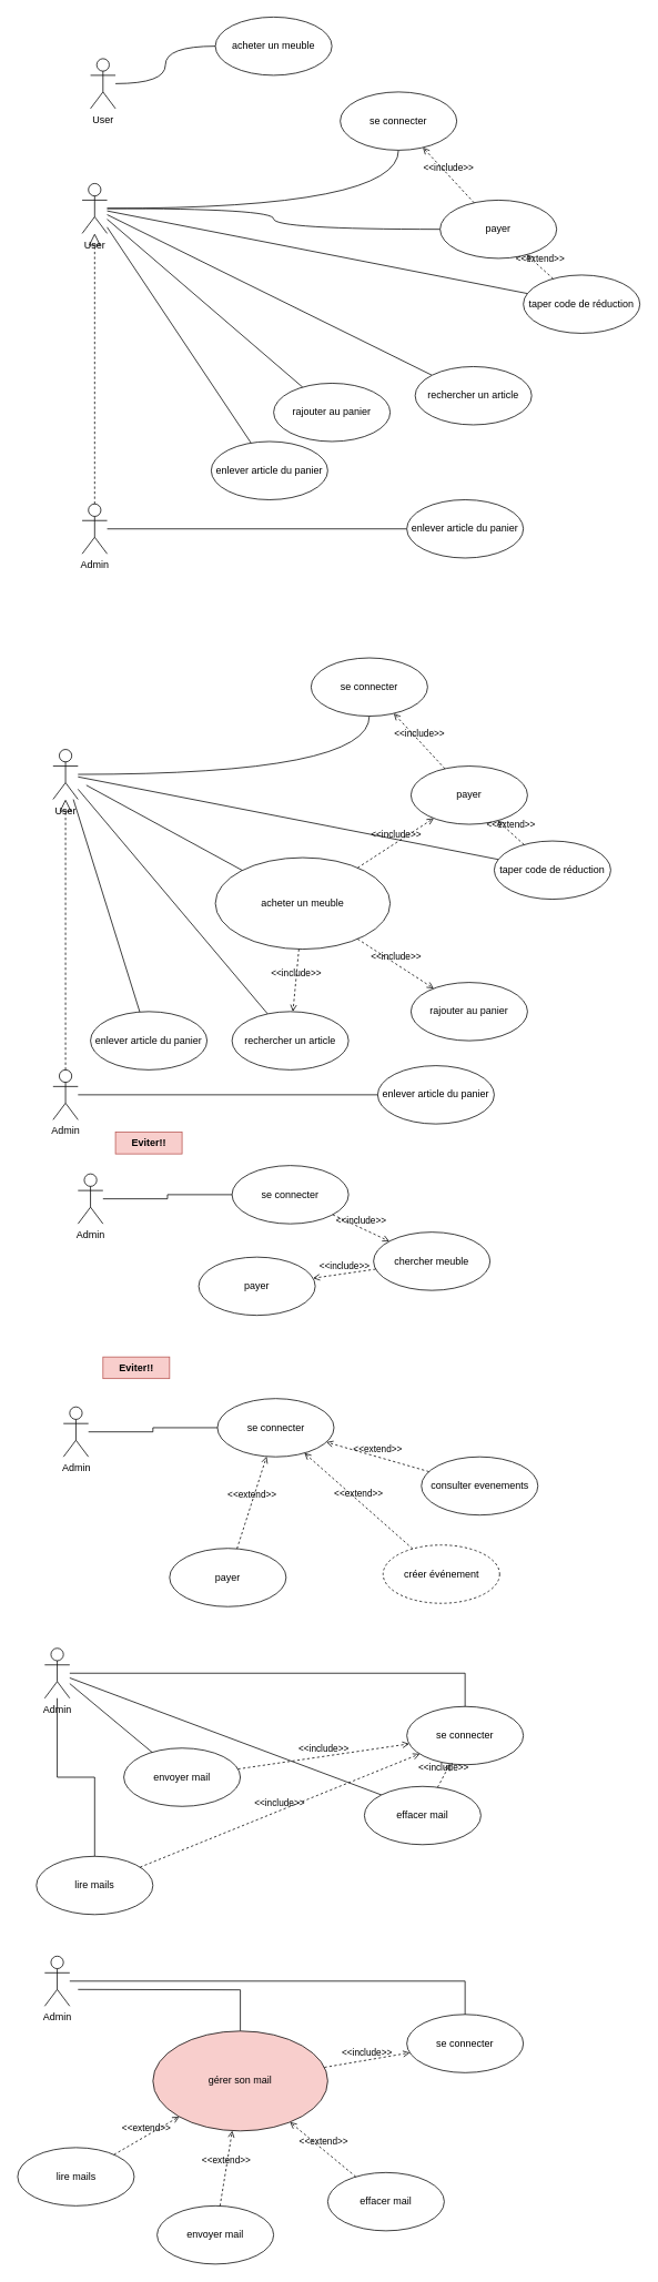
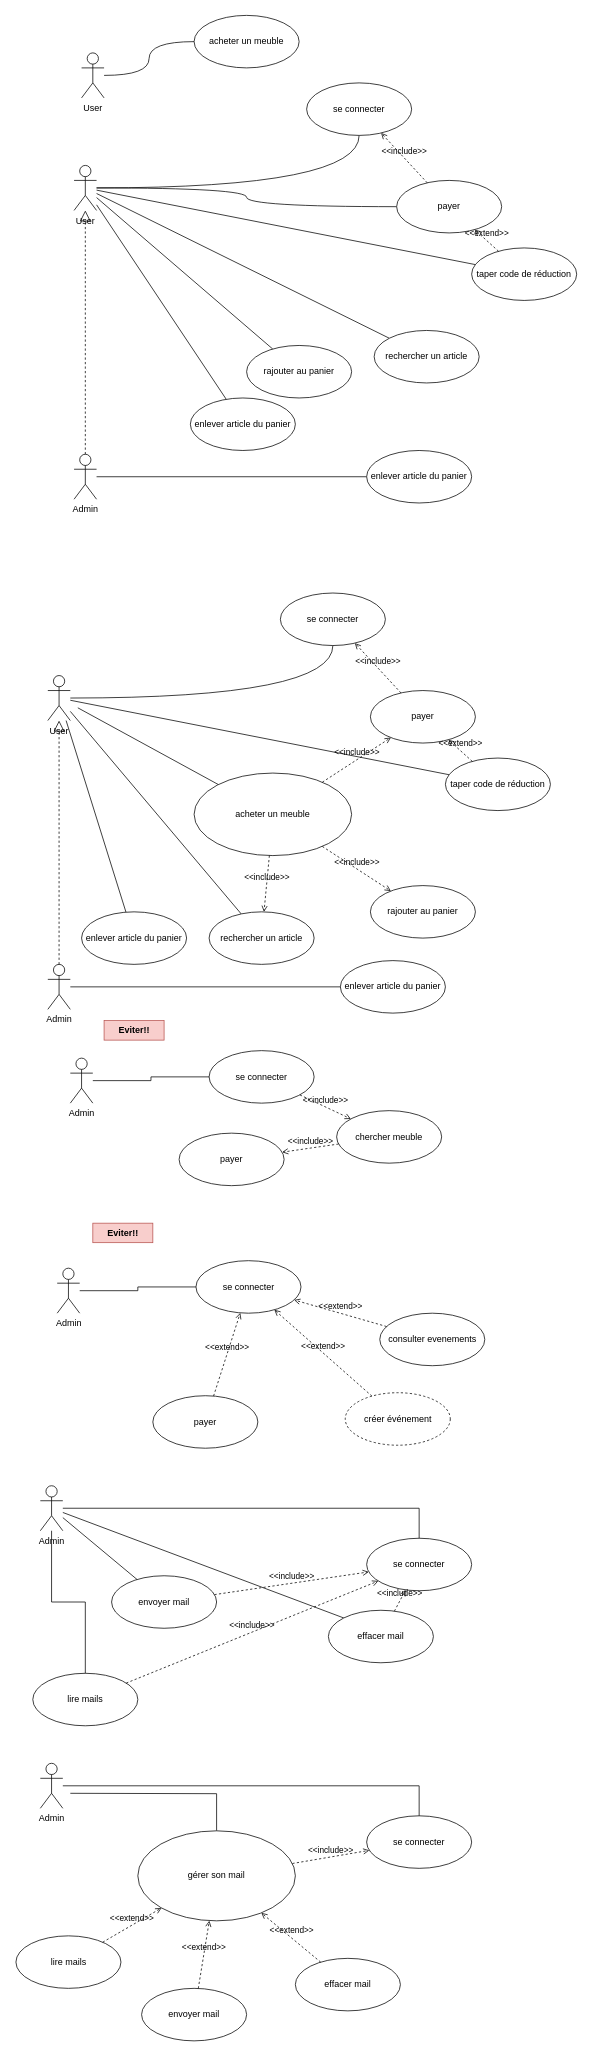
  <mxCell id="0" />
  <mxCell id="1" parent="0" />
  <mxCell id="2" style="edgeStyle=orthogonalEdgeStyle;rounded=0;orthogonalLoop=1;jettySize=auto;html=1;endArrow=none;endFill=0;curved=1;" edge="1" parent="1" source="3" target="4"><mxGeometry relative="1" as="geometry" /></mxCell>
  <mxCell id="3" value="User" style="shape=umlActor;verticalLabelPosition=bottom;verticalAlign=top;html=1;" vertex="1" parent="1"><mxGeometry x="108" y="70" width="30" height="60" as="geometry" /></mxCell>
  <mxCell id="4" value="acheter un meuble" style="ellipse;whiteSpace=wrap;html=1;" vertex="1" parent="1"><mxGeometry x="258" y="20" width="140" height="70" as="geometry" /></mxCell>
  <mxCell id="5" style="edgeStyle=orthogonalEdgeStyle;rounded=0;orthogonalLoop=1;jettySize=auto;html=1;endArrow=none;endFill=0;curved=1;" edge="1" parent="1" source="6" target="7"><mxGeometry relative="1" as="geometry" /></mxCell>
  <mxCell id="6" value="User" style="shape=umlActor;verticalLabelPosition=bottom;verticalAlign=top;html=1;" vertex="1" parent="1"><mxGeometry x="98" y="220" width="30" height="60" as="geometry" /></mxCell>
  <mxCell id="7" value="se connecter" style="ellipse;whiteSpace=wrap;html=1;" vertex="1" parent="1"><mxGeometry x="408" y="110" width="140" height="70" as="geometry" /></mxCell>
  <mxCell id="8" style="edgeStyle=orthogonalEdgeStyle;rounded=0;orthogonalLoop=1;jettySize=auto;html=1;endArrow=none;endFill=0;curved=1;" edge="1" parent="1" target="9" source="6"><mxGeometry relative="1" as="geometry"><mxPoint x="168" y="440" as="sourcePoint" /></mxGeometry></mxCell>
  <mxCell id="9" value="payer" style="ellipse;whiteSpace=wrap;html=1;" vertex="1" parent="1"><mxGeometry x="528" y="240" width="140" height="70" as="geometry" /></mxCell>
  <mxCell id="10" style="rounded=0;orthogonalLoop=1;jettySize=auto;html=1;endArrow=none;endFill=0;" edge="1" parent="1" target="11" source="6"><mxGeometry relative="1" as="geometry"><mxPoint x="8" y="360" as="sourcePoint" /></mxGeometry></mxCell>
  <mxCell id="11" value="rechercher un article" style="ellipse;whiteSpace=wrap;html=1;" vertex="1" parent="1"><mxGeometry x="498" y="440" width="140" height="70" as="geometry" /></mxCell>
  <mxCell id="12" style="rounded=0;orthogonalLoop=1;jettySize=auto;html=1;endArrow=none;endFill=0;" edge="1" parent="1" target="13" source="6"><mxGeometry relative="1" as="geometry"><mxPoint x="13" y="390" as="sourcePoint" /></mxGeometry></mxCell>
  <mxCell id="13" value="rajouter au panier" style="ellipse;whiteSpace=wrap;html=1;" vertex="1" parent="1"><mxGeometry x="328" y="460" width="140" height="70" as="geometry" /></mxCell>
  <mxCell id="14" style="rounded=0;orthogonalLoop=1;jettySize=auto;html=1;endArrow=none;endFill=0;" edge="1" parent="1" target="15" source="6"><mxGeometry relative="1" as="geometry"><mxPoint x="-2" y="380" as="sourcePoint" /></mxGeometry></mxCell>
  <mxCell id="15" value="enlever article du panier" style="ellipse;whiteSpace=wrap;html=1;" vertex="1" parent="1"><mxGeometry x="253" y="530" width="140" height="70" as="geometry" /></mxCell>
  <mxCell id="16" style="rounded=0;orthogonalLoop=1;jettySize=auto;html=1;endArrow=none;endFill=0;" edge="1" parent="1" target="17" source="6"><mxGeometry relative="1" as="geometry"><mxPoint x="258" y="240" as="sourcePoint" /></mxGeometry></mxCell>
  <mxCell id="17" value="taper code de réduction" style="ellipse;whiteSpace=wrap;html=1;" vertex="1" parent="1"><mxGeometry x="628" y="330" width="140" height="70" as="geometry" /></mxCell>
  <mxCell id="18" value="&amp;lt;&amp;lt;include&amp;gt;&amp;gt;" style="html=1;verticalAlign=bottom;labelBackgroundColor=none;endArrow=open;endFill=0;dashed=1;rounded=0;" edge="1" parent="1" source="9" target="7"><mxGeometry width="160" relative="1" as="geometry"><mxPoint x="338" y="591.103" as="sourcePoint" /><mxPoint x="568" y="220" as="targetPoint" /></mxGeometry></mxCell>
  <mxCell id="19" value="&amp;lt;&amp;lt;extend&amp;gt;&amp;gt;" style="html=1;verticalAlign=bottom;labelBackgroundColor=none;endArrow=open;endFill=0;dashed=1;rounded=0;" edge="1" parent="1" source="17" target="9"><mxGeometry width="160" relative="1" as="geometry"><mxPoint x="218" y="390" as="sourcePoint" /><mxPoint x="378" y="390" as="targetPoint" /></mxGeometry></mxCell>
  <mxCell id="20" style="edgeStyle=orthogonalEdgeStyle;rounded=0;orthogonalLoop=1;jettySize=auto;html=1;endArrow=none;endFill=0;" edge="1" parent="1" source="21" target="22"><mxGeometry relative="1" as="geometry" /></mxCell>
  <mxCell id="21" value="Admin" style="shape=umlActor;verticalLabelPosition=bottom;verticalAlign=top;html=1;" vertex="1" parent="1"><mxGeometry x="98" y="605" width="30" height="60" as="geometry" /></mxCell>
  <mxCell id="22" value="enlever article du panier" style="ellipse;whiteSpace=wrap;html=1;" vertex="1" parent="1"><mxGeometry x="488" y="600" width="140" height="70" as="geometry" /></mxCell>
  <mxCell id="23" value="" style="endArrow=block;dashed=1;endFill=0;endSize=12;html=1;rounded=0;" edge="1" parent="1" source="21" target="6"><mxGeometry width="160" relative="1" as="geometry"><mxPoint x="218" y="490" as="sourcePoint" /><mxPoint x="118" y="310" as="targetPoint" /></mxGeometry></mxCell>
  <mxCell id="24" style="edgeStyle=orthogonalEdgeStyle;rounded=0;orthogonalLoop=1;jettySize=auto;html=1;endArrow=none;endFill=0;curved=1;" edge="1" parent="1" source="25" target="26"><mxGeometry relative="1" as="geometry" /></mxCell>
  <mxCell id="25" value="User" style="shape=umlActor;verticalLabelPosition=bottom;verticalAlign=top;html=1;" vertex="1" parent="1"><mxGeometry x="63" y="900" width="30" height="60" as="geometry" /></mxCell>
  <mxCell id="26" value="se connecter" style="ellipse;whiteSpace=wrap;html=1;" vertex="1" parent="1"><mxGeometry x="373" y="790" width="140" height="70" as="geometry" /></mxCell>
  <mxCell id="27" value="payer" style="ellipse;whiteSpace=wrap;html=1;" vertex="1" parent="1"><mxGeometry x="493" y="920" width="140" height="70" as="geometry" /></mxCell>
  <mxCell id="28" style="rounded=0;orthogonalLoop=1;jettySize=auto;html=1;endArrow=none;endFill=0;" edge="1" parent="1" source="25" target="29"><mxGeometry relative="1" as="geometry"><mxPoint x="-27" y="1040" as="sourcePoint" /></mxGeometry></mxCell>
  <mxCell id="29" value="rechercher un article" style="ellipse;whiteSpace=wrap;html=1;" vertex="1" parent="1"><mxGeometry x="278" y="1215" width="140" height="70" as="geometry" /></mxCell>
  <mxCell id="30" value="rajouter au panier" style="ellipse;whiteSpace=wrap;html=1;" vertex="1" parent="1"><mxGeometry x="493" y="1180" width="140" height="70" as="geometry" /></mxCell>
  <mxCell id="31" style="rounded=0;orthogonalLoop=1;jettySize=auto;html=1;endArrow=none;endFill=0;" edge="1" parent="1" source="25" target="32"><mxGeometry relative="1" as="geometry"><mxPoint x="-37" y="1060" as="sourcePoint" /></mxGeometry></mxCell>
  <mxCell id="32" value="enlever article du panier" style="ellipse;whiteSpace=wrap;html=1;" vertex="1" parent="1"><mxGeometry x="108" y="1215" width="140" height="70" as="geometry" /></mxCell>
  <mxCell id="33" style="rounded=0;orthogonalLoop=1;jettySize=auto;html=1;endArrow=none;endFill=0;" edge="1" parent="1" source="25" target="34"><mxGeometry relative="1" as="geometry"><mxPoint x="223" y="920" as="sourcePoint" /></mxGeometry></mxCell>
  <mxCell id="34" value="taper code de réduction" style="ellipse;whiteSpace=wrap;html=1;" vertex="1" parent="1"><mxGeometry x="593" y="1010" width="140" height="70" as="geometry" /></mxCell>
  <mxCell id="35" value="&amp;lt;&amp;lt;include&amp;gt;&amp;gt;" style="html=1;verticalAlign=bottom;labelBackgroundColor=none;endArrow=open;endFill=0;dashed=1;rounded=0;" edge="1" parent="1" source="27" target="26"><mxGeometry width="160" relative="1" as="geometry"><mxPoint x="303" y="1271.103" as="sourcePoint" /><mxPoint x="533" y="900" as="targetPoint" /></mxGeometry></mxCell>
  <mxCell id="36" value="&amp;lt;&amp;lt;extend&amp;gt;&amp;gt;" style="html=1;verticalAlign=bottom;labelBackgroundColor=none;endArrow=open;endFill=0;dashed=1;rounded=0;" edge="1" parent="1" source="34" target="27"><mxGeometry width="160" relative="1" as="geometry"><mxPoint x="183" y="1070" as="sourcePoint" /><mxPoint x="343" y="1070" as="targetPoint" /></mxGeometry></mxCell>
  <mxCell id="37" style="edgeStyle=orthogonalEdgeStyle;rounded=0;orthogonalLoop=1;jettySize=auto;html=1;endArrow=none;endFill=0;" edge="1" parent="1" source="38" target="39"><mxGeometry relative="1" as="geometry" /></mxCell>
  <mxCell id="38" value="Admin" style="shape=umlActor;verticalLabelPosition=bottom;verticalAlign=top;html=1;" vertex="1" parent="1"><mxGeometry x="63" y="1285" width="30" height="60" as="geometry" /></mxCell>
  <mxCell id="39" value="enlever article du panier" style="ellipse;whiteSpace=wrap;html=1;" vertex="1" parent="1"><mxGeometry x="453" y="1280" width="140" height="70" as="geometry" /></mxCell>
  <mxCell id="40" value="" style="endArrow=block;dashed=1;endFill=0;endSize=12;html=1;rounded=0;" edge="1" parent="1" source="38" target="25"><mxGeometry width="160" relative="1" as="geometry"><mxPoint x="183" y="1170" as="sourcePoint" /><mxPoint x="83" y="990" as="targetPoint" /></mxGeometry></mxCell>
  <mxCell id="41" style="rounded=0;orthogonalLoop=1;jettySize=auto;html=1;endArrow=none;endFill=0;" edge="1" parent="1" target="42"><mxGeometry relative="1" as="geometry"><mxPoint x="103" y="943" as="sourcePoint" /><mxPoint x="338" y="1060" as="targetPoint" /></mxGeometry></mxCell>
  <mxCell id="42" value="acheter un meuble" style="ellipse;whiteSpace=wrap;html=1;" vertex="1" parent="1"><mxGeometry x="258" y="1030" width="210" height="110" as="geometry" /></mxCell>
  <mxCell id="43" value="&amp;lt;&amp;lt;include&amp;gt;&amp;gt;" style="html=1;verticalAlign=bottom;labelBackgroundColor=none;endArrow=open;endFill=0;dashed=1;rounded=0;" edge="1" parent="1" source="42" target="30"><mxGeometry width="160" relative="1" as="geometry"><mxPoint x="544" y="933" as="sourcePoint" /><mxPoint x="482" y="867" as="targetPoint" /></mxGeometry></mxCell>
  <mxCell id="44" value="&amp;lt;&amp;lt;include&amp;gt;&amp;gt;" style="html=1;verticalAlign=bottom;labelBackgroundColor=none;endArrow=open;endFill=0;dashed=1;rounded=0;" edge="1" parent="1" source="42" target="27"><mxGeometry width="160" relative="1" as="geometry"><mxPoint x="439" y="1138" as="sourcePoint" /><mxPoint x="530" y="1197" as="targetPoint" /></mxGeometry></mxCell>
  <mxCell id="45" value="&amp;lt;&amp;lt;include&amp;gt;&amp;gt;" style="html=1;verticalAlign=bottom;labelBackgroundColor=none;endArrow=open;endFill=0;dashed=1;rounded=0;" edge="1" parent="1" source="42" target="29"><mxGeometry width="160" relative="1" as="geometry"><mxPoint x="439" y="1138" as="sourcePoint" /><mxPoint x="530" y="1197" as="targetPoint" /></mxGeometry></mxCell>
  <mxCell id="46" value="se connecter" style="ellipse;whiteSpace=wrap;html=1;" vertex="1" parent="1"><mxGeometry x="278" y="1400" width="140" height="70" as="geometry" /></mxCell>
  <mxCell id="47" value="&amp;lt;&amp;lt;include&amp;gt;&amp;gt;" style="html=1;verticalAlign=bottom;labelBackgroundColor=none;endArrow=open;endFill=0;dashed=1;rounded=0;" edge="1" parent="1" source="46" target="48"><mxGeometry width="160" relative="1" as="geometry"><mxPoint x="172" y="1477" as="sourcePoint" /><mxPoint x="568" y="1440" as="targetPoint" /></mxGeometry></mxCell>
  <mxCell id="48" value="chercher meuble" style="ellipse;whiteSpace=wrap;html=1;" vertex="1" parent="1"><mxGeometry x="448" y="1480" width="140" height="70" as="geometry" /></mxCell>
  <mxCell id="49" value="&amp;lt;&amp;lt;include&amp;gt;&amp;gt;" style="html=1;verticalAlign=bottom;labelBackgroundColor=none;endArrow=open;endFill=0;dashed=1;rounded=0;" edge="1" parent="1" source="48" target="50"><mxGeometry width="160" relative="1" as="geometry"><mxPoint x="417" y="1464" as="sourcePoint" /><mxPoint x="408" y="1620" as="targetPoint" /></mxGeometry></mxCell>
  <mxCell id="50" value="payer" style="ellipse;whiteSpace=wrap;html=1;" vertex="1" parent="1"><mxGeometry x="238" y="1510" width="140" height="70" as="geometry" /></mxCell>
  <mxCell id="51" value="Admin" style="shape=umlActor;verticalLabelPosition=bottom;verticalAlign=top;html=1;" vertex="1" parent="1"><mxGeometry x="93" y="1410" width="30" height="60" as="geometry" /></mxCell>
  <mxCell id="52" style="edgeStyle=orthogonalEdgeStyle;rounded=0;orthogonalLoop=1;jettySize=auto;html=1;endArrow=none;endFill=0;" edge="1" parent="1" source="51" target="46"><mxGeometry relative="1" as="geometry"><mxPoint x="103" y="1325" as="sourcePoint" /><mxPoint x="463" y="1325" as="targetPoint" /></mxGeometry></mxCell>
  <mxCell id="53" value="Eviter!!" style="text;align=center;fontStyle=1;verticalAlign=middle;spacingLeft=3;spacingRight=3;strokeColor=#b85450;rotatable=0;points=[[0,0.5],[1,0.5]];portConstraint=eastwest;html=1;fillColor=#f8cecc;" vertex="1" parent="1"><mxGeometry x="138" y="1360" width="80" height="26" as="geometry" /></mxCell>
  <mxCell id="54" value="se connecter" style="ellipse;whiteSpace=wrap;html=1;" vertex="1" parent="1"><mxGeometry x="260.5" y="1680" width="140" height="70" as="geometry" /></mxCell>
  <mxCell id="55" value="consulter evenements" style="ellipse;whiteSpace=wrap;html=1;" vertex="1" parent="1"><mxGeometry x="505.5" y="1750" width="140" height="70" as="geometry" /></mxCell>
  <mxCell id="56" value="payer" style="ellipse;whiteSpace=wrap;html=1;" vertex="1" parent="1"><mxGeometry x="203" y="1860" width="140" height="70" as="geometry" /></mxCell>
  <mxCell id="57" value="Admin" style="shape=umlActor;verticalLabelPosition=bottom;verticalAlign=top;html=1;" vertex="1" parent="1"><mxGeometry x="75.5" y="1690" width="30" height="60" as="geometry" /></mxCell>
  <mxCell id="58" style="edgeStyle=orthogonalEdgeStyle;rounded=0;orthogonalLoop=1;jettySize=auto;html=1;endArrow=none;endFill=0;" edge="1" parent="1" source="57" target="54"><mxGeometry relative="1" as="geometry"><mxPoint x="85.5" y="1605" as="sourcePoint" /><mxPoint x="445.5" y="1605" as="targetPoint" /></mxGeometry></mxCell>
  <mxCell id="59" value="Eviter!!" style="text;align=center;fontStyle=1;verticalAlign=middle;spacingLeft=3;spacingRight=3;strokeColor=#b85450;rotatable=0;points=[[0,0.5],[1,0.5]];portConstraint=eastwest;html=1;fillColor=#f8cecc;" vertex="1" parent="1"><mxGeometry x="123" y="1630" width="80" height="26" as="geometry" /></mxCell>
  <mxCell id="60" value="&amp;lt;&amp;lt;extend&amp;gt;&amp;gt;" style="html=1;verticalAlign=bottom;labelBackgroundColor=none;endArrow=open;endFill=0;dashed=1;rounded=0;" edge="1" parent="1" source="56" target="54"><mxGeometry width="160" relative="1" as="geometry"><mxPoint x="278" y="1750" as="sourcePoint" /><mxPoint x="438" y="1750" as="targetPoint" /></mxGeometry></mxCell>
  <mxCell id="61" value="&amp;lt;&amp;lt;extend&amp;gt;&amp;gt;" style="html=1;verticalAlign=bottom;labelBackgroundColor=none;endArrow=open;endFill=0;dashed=1;rounded=0;" edge="1" parent="1" source="55" target="54"><mxGeometry width="160" relative="1" as="geometry"><mxPoint x="294" y="1870" as="sourcePoint" /><mxPoint x="330" y="1760" as="targetPoint" /></mxGeometry></mxCell>
  <mxCell id="62" value="créer événement" style="ellipse;whiteSpace=wrap;html=1;dashed=1;" vertex="1" parent="1"><mxGeometry x="459.5" y="1856" width="140" height="70" as="geometry" /></mxCell>
  <mxCell id="63" value="&amp;lt;&amp;lt;extend&amp;gt;&amp;gt;" style="html=1;verticalAlign=bottom;labelBackgroundColor=none;endArrow=open;endFill=0;dashed=1;rounded=0;" edge="1" parent="1" source="62" target="54"><mxGeometry width="160" relative="1" as="geometry"><mxPoint x="243" y="1966" as="sourcePoint" /><mxPoint x="338" y="1830" as="targetPoint" /></mxGeometry></mxCell>
  <mxCell id="64" value="lire mails" style="ellipse;whiteSpace=wrap;html=1;" vertex="1" parent="1"><mxGeometry x="43" y="2230" width="140" height="70" as="geometry" /></mxCell>
  <mxCell id="65" value="se connecter" style="ellipse;whiteSpace=wrap;html=1;" vertex="1" parent="1"><mxGeometry x="488" y="2050" width="140" height="70" as="geometry" /></mxCell>
  <mxCell id="66" value="envoyer mail" style="ellipse;whiteSpace=wrap;html=1;" vertex="1" parent="1"><mxGeometry x="148" y="2100" width="140" height="70" as="geometry" /></mxCell>
  <mxCell id="67" style="rounded=0;orthogonalLoop=1;jettySize=auto;html=1;endArrow=none;endFill=0;" edge="1" parent="1" source="70" target="66"><mxGeometry relative="1" as="geometry" /></mxCell>
  <mxCell id="68" style="rounded=0;orthogonalLoop=1;jettySize=auto;html=1;entryX=0;entryY=0;entryDx=0;entryDy=0;endArrow=none;endFill=0;" edge="1" parent="1" source="70" target="72"><mxGeometry relative="1" as="geometry" /></mxCell>
  <mxCell id="69" style="edgeStyle=orthogonalEdgeStyle;rounded=0;orthogonalLoop=1;jettySize=auto;html=1;endArrow=none;endFill=0;" edge="1" parent="1" source="70" target="65"><mxGeometry relative="1" as="geometry" /></mxCell>
  <mxCell id="70" value="Admin" style="shape=umlActor;verticalLabelPosition=bottom;verticalAlign=top;html=1;" vertex="1" parent="1"><mxGeometry x="53" y="1980" width="30" height="60" as="geometry" /></mxCell>
  <mxCell id="71" style="edgeStyle=orthogonalEdgeStyle;rounded=0;orthogonalLoop=1;jettySize=auto;html=1;endArrow=none;endFill=0;" edge="1" parent="1" source="70" target="64"><mxGeometry relative="1" as="geometry"><mxPoint x="63" y="1895" as="sourcePoint" /><mxPoint x="423" y="1895" as="targetPoint" /></mxGeometry></mxCell>
  <mxCell id="72" value="effacer mail" style="ellipse;whiteSpace=wrap;html=1;" vertex="1" parent="1"><mxGeometry x="437" y="2146" width="140" height="70" as="geometry" /></mxCell>
  <mxCell id="73" value="&amp;lt;&amp;lt;include&amp;gt;&amp;gt;" style="html=1;verticalAlign=bottom;labelBackgroundColor=none;endArrow=open;endFill=0;dashed=1;rounded=0;" edge="1" parent="1" source="72" target="65"><mxGeometry width="160" relative="1" as="geometry"><mxPoint x="453" y="2260" as="sourcePoint" /><mxPoint x="301" y="2276" as="targetPoint" /></mxGeometry></mxCell>
  <mxCell id="74" value="&amp;lt;&amp;lt;include&amp;gt;&amp;gt;" style="html=1;verticalAlign=bottom;labelBackgroundColor=none;endArrow=open;endFill=0;dashed=1;rounded=0;" edge="1" parent="1" source="66" target="65"><mxGeometry width="160" relative="1" as="geometry"><mxPoint x="535" y="2157" as="sourcePoint" /><mxPoint x="550" y="2129" as="targetPoint" /></mxGeometry></mxCell>
  <mxCell id="75" value="&amp;lt;&amp;lt;include&amp;gt;&amp;gt;" style="html=1;verticalAlign=bottom;labelBackgroundColor=none;endArrow=open;endFill=0;dashed=1;rounded=0;" edge="1" parent="1" source="64" target="65"><mxGeometry width="160" relative="1" as="geometry"><mxPoint x="319" y="2176" as="sourcePoint" /><mxPoint x="509" y="2114" as="targetPoint" /></mxGeometry></mxCell>
  <mxCell id="76" value="lire mails" style="ellipse;whiteSpace=wrap;html=1;" vertex="1" parent="1"><mxGeometry x="20.5" y="2580" width="140" height="70" as="geometry" /></mxCell>
  <mxCell id="77" value="se connecter" style="ellipse;whiteSpace=wrap;html=1;" vertex="1" parent="1"><mxGeometry x="488" y="2420" width="140" height="70" as="geometry" /></mxCell>
  <mxCell id="78" value="envoyer mail" style="ellipse;whiteSpace=wrap;html=1;" vertex="1" parent="1"><mxGeometry x="188" y="2650" width="140" height="70" as="geometry" /></mxCell>
  <mxCell id="79" style="edgeStyle=orthogonalEdgeStyle;rounded=0;orthogonalLoop=1;jettySize=auto;html=1;endArrow=none;endFill=0;" edge="1" parent="1" source="80" target="77"><mxGeometry relative="1" as="geometry" /></mxCell>
  <mxCell id="80" value="Admin" style="shape=umlActor;verticalLabelPosition=bottom;verticalAlign=top;html=1;" vertex="1" parent="1"><mxGeometry x="53" y="2350" width="30" height="60" as="geometry" /></mxCell>
  <mxCell id="81" value="effacer mail" style="ellipse;whiteSpace=wrap;html=1;" vertex="1" parent="1"><mxGeometry x="393" y="2610" width="140" height="70" as="geometry" /></mxCell>
  <mxCell id="82" style="edgeStyle=orthogonalEdgeStyle;rounded=0;orthogonalLoop=1;jettySize=auto;html=1;endArrow=none;endFill=0;" edge="1" parent="1" target="83"><mxGeometry relative="1" as="geometry"><mxPoint x="93" y="2390" as="sourcePoint" /><mxPoint x="258" y="2480" as="targetPoint" /></mxGeometry></mxCell>
- <mxCell id="83" value="gérer son mail" style="ellipse;whiteSpace=wrap;html=1;fillColor=#f8cecc;" vertex="1" parent="1"><mxGeometry x="183" y="2440" width="210" height="120" as="geometry" /></mxCell>
+ <mxCell id="83" value="gérer son mail" style="ellipse;whiteSpace=wrap;html=1;" vertex="1" parent="1"><mxGeometry x="183" y="2440" width="210" height="120" as="geometry" /></mxCell>
  <mxCell id="84" value="&amp;lt;&amp;lt;extend&amp;gt;&amp;gt;" style="html=1;verticalAlign=bottom;labelBackgroundColor=none;endArrow=open;endFill=0;dashed=1;rounded=0;" edge="1" parent="1" source="76" target="83"><mxGeometry width="160" relative="1" as="geometry"><mxPoint x="258" y="2530" as="sourcePoint" /><mxPoint x="418" y="2530" as="targetPoint" /></mxGeometry></mxCell>
  <mxCell id="85" value="&amp;lt;&amp;lt;extend&amp;gt;&amp;gt;" style="html=1;verticalAlign=bottom;labelBackgroundColor=none;endArrow=open;endFill=0;dashed=1;rounded=0;" edge="1" parent="1" source="78" target="83"><mxGeometry width="160" relative="1" as="geometry"><mxPoint x="146" y="2598" as="sourcePoint" /><mxPoint x="224" y="2553" as="targetPoint" /></mxGeometry></mxCell>
  <mxCell id="86" value="&amp;lt;&amp;lt;extend&amp;gt;&amp;gt;" style="html=1;verticalAlign=bottom;labelBackgroundColor=none;endArrow=open;endFill=0;dashed=1;rounded=0;" edge="1" parent="1" source="81" target="83"><mxGeometry width="160" relative="1" as="geometry"><mxPoint x="274" y="2660" as="sourcePoint" /><mxPoint x="288" y="2570" as="targetPoint" /></mxGeometry></mxCell>
  <mxCell id="87" value="&amp;lt;&amp;lt;include&amp;gt;&amp;gt;" style="html=1;verticalAlign=bottom;labelBackgroundColor=none;endArrow=open;endFill=0;dashed=1;rounded=0;" edge="1" parent="1" source="83" target="77"><mxGeometry width="160" relative="1" as="geometry"><mxPoint x="258" y="2530" as="sourcePoint" /><mxPoint x="418" y="2530" as="targetPoint" /></mxGeometry></mxCell>
